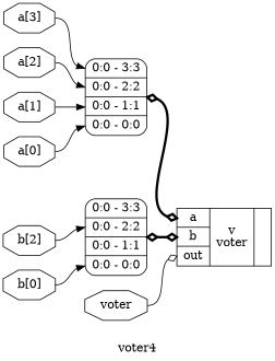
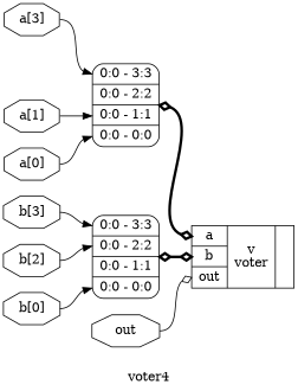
  digraph {
    label=voter4
    rankdir=LR
    remincross=true
    node [color=black fontcolor=black shape=octagon]
    edge [color=black headport="s0:w" tailport=e]
    n1 [label="a[0]"]
    n2 [label="<s3> 0:0 - 3:3 |<s2> 0:0 - 2:2 |<s1> 0:0 - 1:1 |<s0> 0:0 - 0:0 " shape=record style=rounded color="" fontcolor=""]
    n3 [label="{{<p10> a|<p11> b|<p9> out}|v\nvoter|{}}" shape=record color="" fontcolor=""]
    n4 [label="a[1]"]
-   n5 [label="a[2]"]
    n6 [label="a[3]"]
    n7 [label="b[0]"]
    n8 [label="<s3> 0:0 - 3:3 |<s2> 0:0 - 2:2 |<s1> 0:0 - 1:1 |<s0> 0:0 - 0:0 " shape=record style=rounded color="" fontcolor=""]
    n9 [label="b[2]"]
-   n11 [label=voter]
+   n10 [label="b[3]"]
+   n11 [label=out]
    n1 -> n2
    n2 -> n3 [arrowhead=odiamond arrowtail=odiamond dir=both headport="p10:w" style="setlinewidth(3)"]
    n4 -> n2 [headport="s1:w"]
-   n5 -> n2 [headport="s2:w"]
    n6 -> n2 [headport="s3:w"]
    n7 -> n8
    n8 -> n3 [arrowhead=odiamond arrowtail=odiamond dir=both headport="p11:w" style="setlinewidth(3)"]
    n9 -> n8 [headport="s2:w"]
+   n10 -> n8 [headport="s3:w"]
    n11 -> n3 [arrowhead=odiamond headport="p9:w"]
  }
